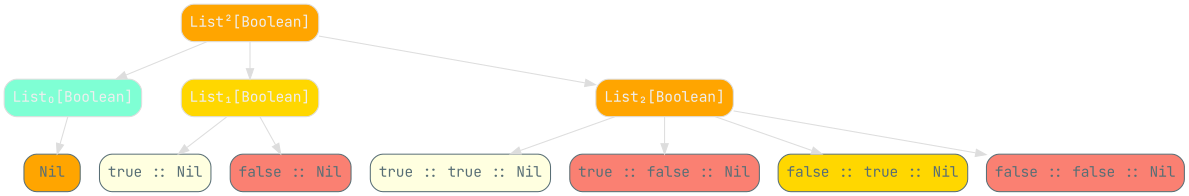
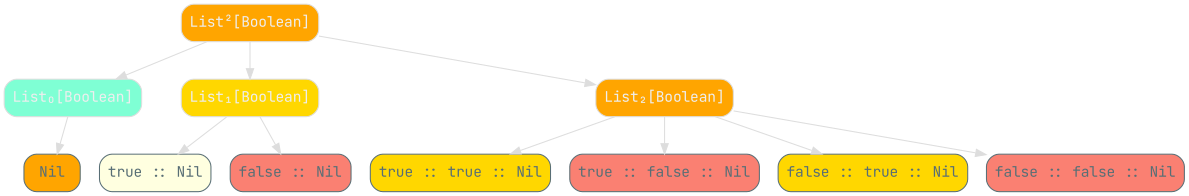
  digraph {
    fontname="JetBrains Mono"
    node [color="#586E75" fillcolor=orange fontcolor="#586E75" fontname="JetBrains Mono" shape=rectangle style="rounded,filled"]
    edge [color="#dddddd" fillcolor="#dddddd" fontcolor="#000000" fontname="JetBrains Mono" fontsize=11]
    n1 [color="#dddddd" fontcolor="#eeeeee" label="List²[Boolean]"]
    n2 [color="#dddddd" fillcolor=aquamarine fontcolor="#eeeeee" label="List₀[Boolean]"]
    n3 [color="#dddddd" fillcolor=gold fontcolor="#eeeeee" label="List₁[Boolean]"]
    n4 [color="#dddddd" fontcolor="#eeeeee" label="List₂[Boolean]"]
    Nil
    n6 [fillcolor=lightyellow label="true :: Nil"]
    n7 [fillcolor=salmon label="false :: Nil"]
-   n8 [fillcolor=lightyellow label="true :: true :: Nil"]
+   n8 [fillcolor=gold label="true :: true :: Nil"]
    n9 [fillcolor=salmon label="true :: false :: Nil"]
    n10 [fillcolor=gold label="false :: true :: Nil"]
    n11 [fillcolor=salmon label="false :: false :: Nil"]
    n1 -> n2
    n1 -> n3
    n1 -> n4
    n2 -> Nil
    n3 -> n6
    n3 -> n7
    n4 -> n8
    n4 -> n9
    n4 -> n10
    n4 -> n11
  }
